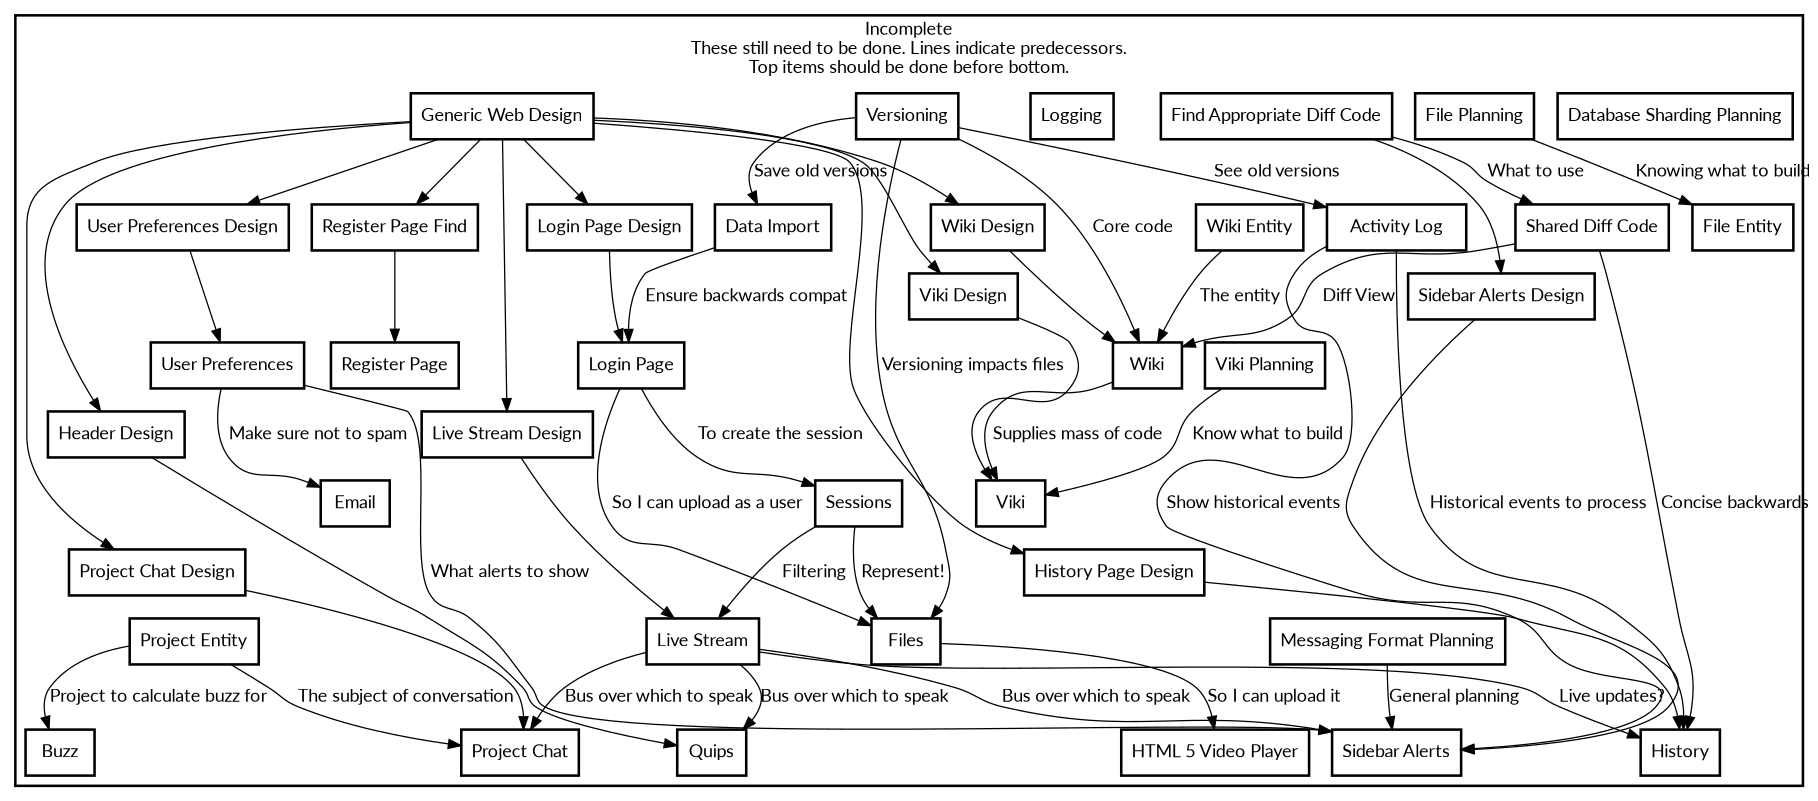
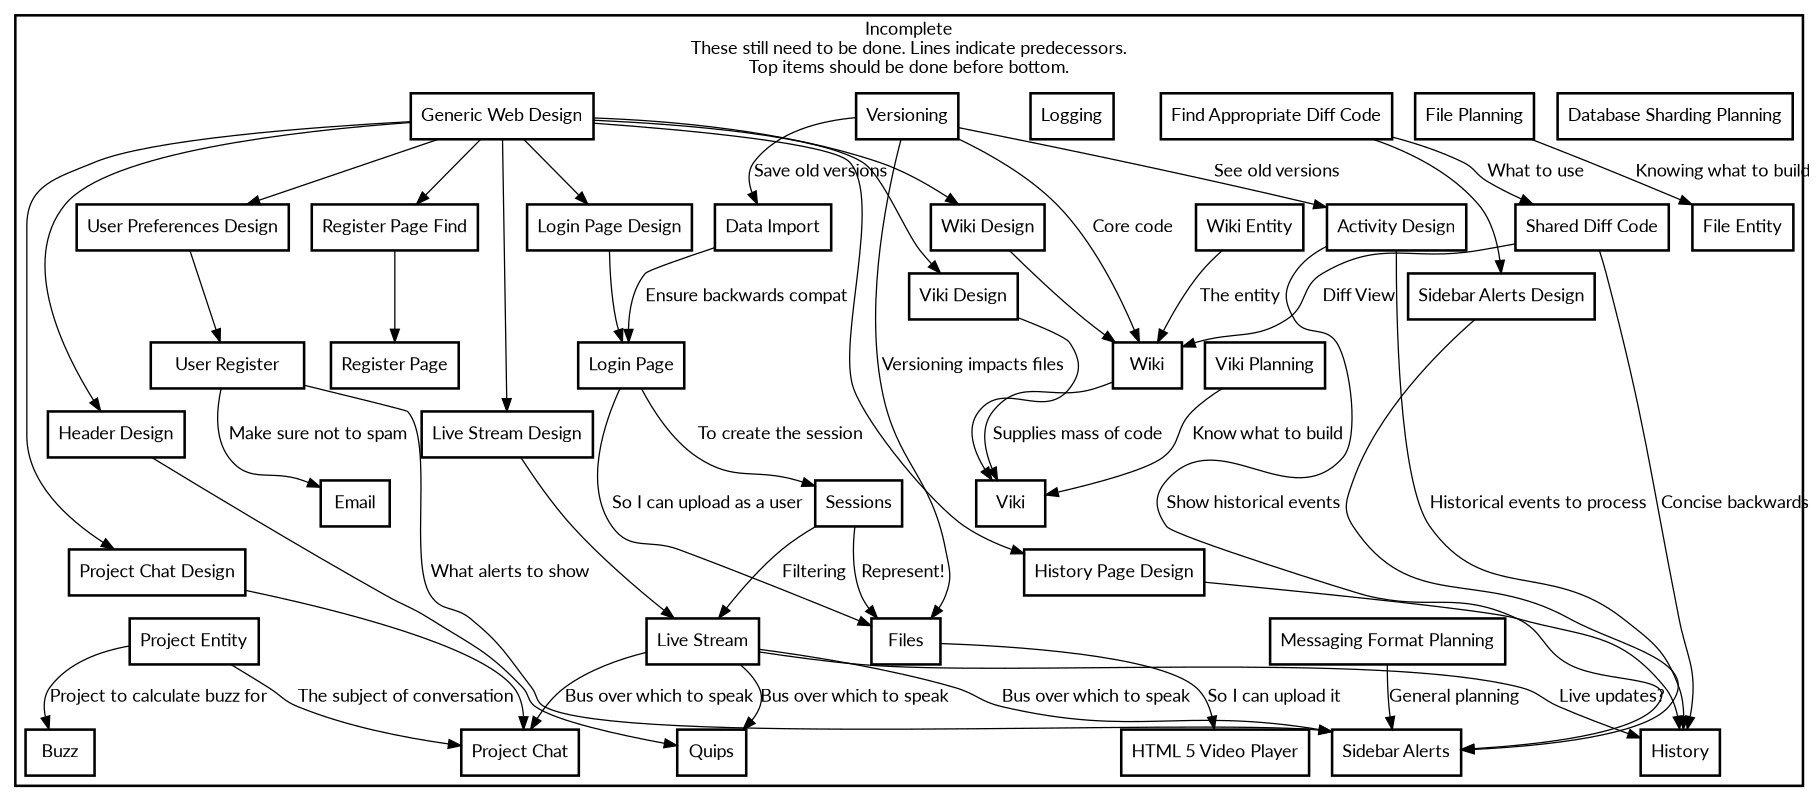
  digraph {
    fontname=Lato
    node [color=black fontname=Lato shape=box style=bold]
    edge [fontname=Lato]
-   n1 [label="Activity Log"]
+   n1 [label="Activity Design"]
    n2 [label="Messaging Format Planning"]
    n3 [label=Buzz]
    n4 [label="Data Import"]
    n5 [label="Database Sharding Planning"]
    n6 [label="Shared Diff Code"]
    n7 [label="Find Appropriate Diff Code"]
    n8 [label=Email]
    n9 [label="File Entity"]
    n10 [label="File Planning"]
    n11 [label=Files]
    n12 [label="Header Design"]
    n13 [label=Quips]
    n14 [label="History Page Design"]
    n15 [label=History]
    n16 [label="HTML 5 Video Player"]
    n17 [label="Live Stream Design"]
    n18 [label="Live Stream"]
    n19 [label=Logging]
    n20 [label="Login Page Design"]
    n21 [label="Login Page"]
    n22 [label="Project Chat Design"]
    n23 [label="Project Chat"]
    n24 [label="Project Entity"]
    n25 [label="Register Page Find"]
    n26 [label="Register Page"]
    n27 [label=Sessions]
    n28 [label="Sidebar Alerts Design"]
    n29 [label="Sidebar Alerts"]
    n30 [label="User Preferences Design"]
-   n31 [label="User Preferences"]
+   n31 [label="User Register"]
    n32 [label=Versioning]
    n33 [label=Viki]
    n34 [label="Viki Design"]
    n35 [label="Viki Planning"]
    n36 [label="Generic Web Design"]
    n37 [label="Wiki Design"]
    n38 [label=Wiki]
    n39 [label="Wiki Entity"]
    subgraph cluster_1 {
      color=black
      label="Incomplete\nThese still need to be done. Lines indicate predecessors.\nTop items should be done before bottom."
      shape=box
      style=bold
      n1
      n2
      n3
      n4
      n5
      n6
      n7
      n8
      n9
      n10
      n11
      n12
      n13
      n14
      n15
      n16
      n17
      n18
      n19
      n20
      n21
      n22
      n23
      n24
      n25
      n26
      n27
      n28
      n29
      n30
      n31
      n32
      n33
      n34
      n35
      n36
      n37
      n38
      n39
    }
    n1 -> n15 [label="Historical events to process"]
    n1 -> n29 [label="Show historical events"]
    n2 -> n29 [label="General planning"]
    n4 -> n21 [label="Ensure backwards compat"]
    n6 -> n15 [label="Concise backwards"]
    n6 -> n38 [label="Diff View"]
    n7 -> n6 [label="What to use"]
    n7 -> n28
    n10 -> n9 [label="Knowing what to build"]
    n11 -> n16 [label="So I can upload it"]
    n12 -> n13
    n14 -> n15
    n17 -> n18
    n18 -> n13 [label="Bus over which to speak"]
    n18 -> n15 [label="Live updates?"]
    n18 -> n23 [label="Bus over which to speak"]
    n18 -> n29 [label="Bus over which to speak"]
    n20 -> n21
    n21 -> n11 [label="So I can upload as a user"]
    n21 -> n27 [label="To create the session"]
    n22 -> n23
    n24 -> n3 [label="Project to calculate buzz for"]
    n24 -> n23 [label="The subject of conversation"]
    n25 -> n26
    n27 -> n11 [label="Represent!"]
    n27 -> n18 [label=Filtering]
    n28 -> n29
    n30 -> n31
    n31 -> n8 [label="Make sure not to spam"]
    n31 -> n29 [label="What alerts to show"]
    n32 -> n1 [label="See old versions"]
    n32 -> n4 [label="Save old versions"]
    n32 -> n11 [label="Versioning impacts files"]
    n32 -> n38 [label="Core code"]
    n34 -> n33
    n35 -> n33 [label="Know what to build"]
    n36 -> n12
    n36 -> n14
    n36 -> n17
    n36 -> n20
    n36 -> n22
    n36 -> n25
    n36 -> n30
    n36 -> n34
    n36 -> n37
    n37 -> n38
    n38 -> n33 [label="Supplies mass of code"]
    n39 -> n38 [label="The entity"]
  }
